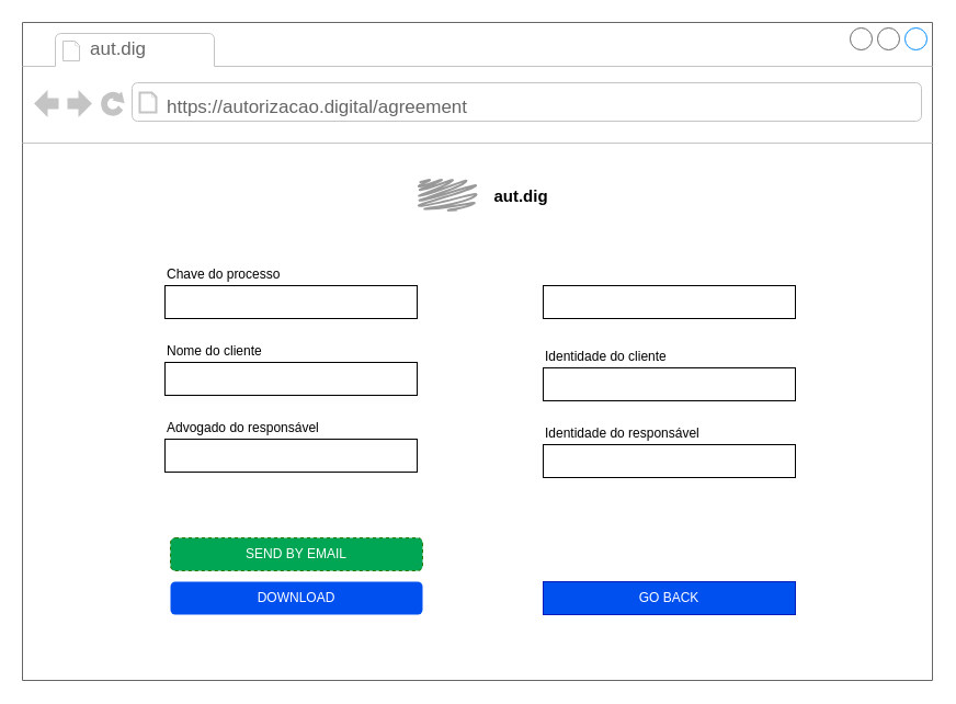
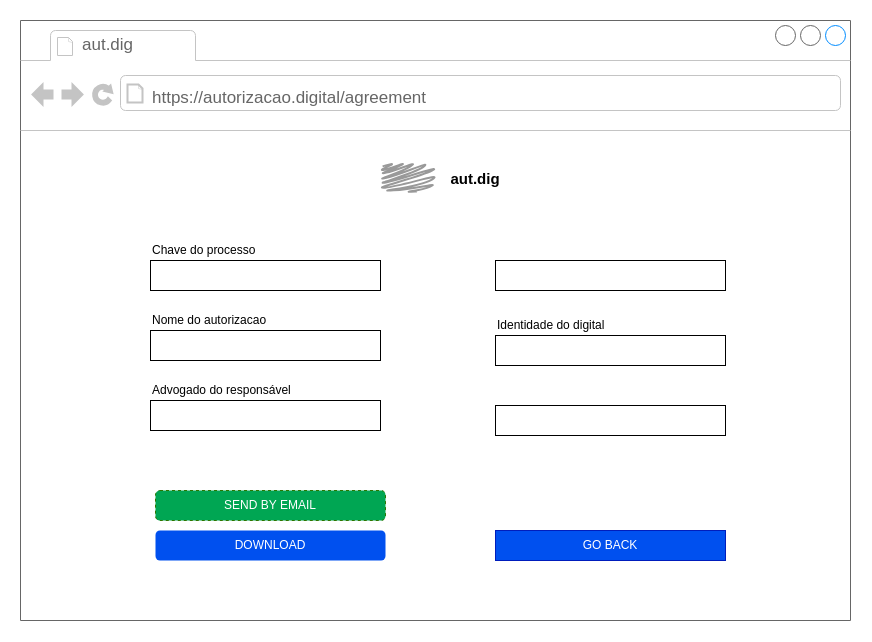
  <mxCell id="0" />
  <mxCell id="1" parent="0" />
  <mxCell id="2" value="" style="strokeWidth=1;shadow=0;dashed=0;align=center;html=1;shape=mxgraph.mockup.containers.browserWindow;rSize=0;strokeColor=#666666;strokeColor2=#008cff;strokeColor3=#c4c4c4;mainText=,;recursiveResize=0;" parent="1" vertex="1"><mxGeometry x="20" y="20" width="830" height="600" as="geometry" /></mxCell>
  <mxCell id="3" value="aut.dig" style="strokeWidth=1;shadow=0;dashed=0;align=center;html=1;shape=mxgraph.mockup.containers.anchor;fontSize=17;fontColor=#666666;align=left;" parent="2" vertex="1"><mxGeometry x="60" y="12" width="110" height="26" as="geometry" /></mxCell>
  <mxCell id="4" value="https://autorizacao.digital/agreement" style="strokeWidth=1;shadow=0;dashed=0;align=center;html=1;shape=mxgraph.mockup.containers.anchor;rSize=0;fontSize=17;fontColor=#666666;align=left;" parent="2" vertex="1"><mxGeometry x="130" y="60" width="410" height="35" as="geometry" /></mxCell>
  <mxCell id="5" value="" style="group" parent="2" vertex="1" connectable="0"><mxGeometry x="130" y="220" width="230" height="60" as="geometry" /></mxCell>
  <mxCell id="6" value="" style="group" parent="5" vertex="1" connectable="0"><mxGeometry width="230" height="60" as="geometry" /></mxCell>
  <mxCell id="7" value="" style="rounded=0;whiteSpace=wrap;html=1;align=left;" parent="6" vertex="1"><mxGeometry y="20" width="230" height="30" as="geometry" /></mxCell>
  <mxCell id="8" value="Chave do processo" style="text;html=1;strokeColor=none;fillColor=none;align=left;verticalAlign=middle;whiteSpace=wrap;rounded=0;" parent="6" vertex="1"><mxGeometry width="230" height="20" as="geometry" /></mxCell>
  <mxCell id="9" value="" style="group" vertex="1" connectable="0" parent="2"><mxGeometry x="130" y="290" width="230" height="60" as="geometry" /></mxCell>
  <mxCell id="10" value="" style="group" vertex="1" connectable="0" parent="9"><mxGeometry width="230" height="60" as="geometry" /></mxCell>
  <mxCell id="11" value="" style="rounded=0;whiteSpace=wrap;html=1;align=left;" vertex="1" parent="10"><mxGeometry y="20" width="230" height="30" as="geometry" /></mxCell>
- <mxCell id="12" value="Nome do cliente" style="text;html=1;strokeColor=none;fillColor=none;align=left;verticalAlign=middle;whiteSpace=wrap;rounded=0;" vertex="1" parent="10"><mxGeometry width="230" height="20" as="geometry" /></mxCell>
+ <mxCell id="12" value="Nome do autorizacao" style="text;html=1;strokeColor=none;fillColor=none;align=left;verticalAlign=middle;whiteSpace=wrap;rounded=0;" vertex="1" parent="10"><mxGeometry width="230" height="20" as="geometry" /></mxCell>
  <mxCell id="13" value="" style="group" vertex="1" connectable="0" parent="2"><mxGeometry x="130" y="360" width="230" height="60" as="geometry" /></mxCell>
  <mxCell id="14" value="" style="group" vertex="1" connectable="0" parent="13"><mxGeometry width="230" height="60" as="geometry" /></mxCell>
  <mxCell id="15" value="" style="rounded=0;whiteSpace=wrap;html=1;align=left;" vertex="1" parent="14"><mxGeometry y="20" width="230" height="30" as="geometry" /></mxCell>
  <mxCell id="16" value="Advogado do responsável" style="text;html=1;strokeColor=none;fillColor=none;align=left;verticalAlign=middle;whiteSpace=wrap;rounded=0;" vertex="1" parent="14"><mxGeometry width="230" height="20" as="geometry" /></mxCell>
  <mxCell id="17" value="" style="group" vertex="1" connectable="0" parent="2"><mxGeometry x="475" y="295" width="230" height="60" as="geometry" /></mxCell>
  <mxCell id="18" value="" style="group" vertex="1" connectable="0" parent="17"><mxGeometry width="230" height="60" as="geometry" /></mxCell>
  <mxCell id="19" value="" style="rounded=0;whiteSpace=wrap;html=1;align=left;" vertex="1" parent="18"><mxGeometry y="20" width="230" height="30" as="geometry" /></mxCell>
- <mxCell id="20" value="Identidade do cliente" style="text;html=1;strokeColor=none;fillColor=none;align=left;verticalAlign=middle;whiteSpace=wrap;rounded=0;" vertex="1" parent="18"><mxGeometry width="230" height="20" as="geometry" /></mxCell>
+ <mxCell id="20" value="Identidade do digital" style="text;html=1;strokeColor=none;fillColor=none;align=left;verticalAlign=middle;whiteSpace=wrap;rounded=0;" vertex="1" parent="18"><mxGeometry width="230" height="20" as="geometry" /></mxCell>
  <mxCell id="21" value="" style="group" vertex="1" connectable="0" parent="2"><mxGeometry x="475" y="365" width="230" height="60" as="geometry" /></mxCell>
  <mxCell id="22" value="" style="group" vertex="1" connectable="0" parent="21"><mxGeometry width="230" height="60" as="geometry" /></mxCell>
  <mxCell id="23" value="" style="rounded=0;whiteSpace=wrap;html=1;align=left;" vertex="1" parent="22"><mxGeometry y="20" width="230" height="30" as="geometry" /></mxCell>
- <mxCell id="24" value="Identidade do responsável" style="text;html=1;strokeColor=none;fillColor=none;align=left;verticalAlign=middle;whiteSpace=wrap;rounded=0;" vertex="1" parent="22"><mxGeometry width="230" height="20" as="geometry" /></mxCell>
  <mxCell id="25" value="&lt;font color=&quot;#ffffff&quot;&gt;SEND BY EMAIL&lt;/font&gt;" style="rounded=1;whiteSpace=wrap;html=1;align=center;strokeColor=#2D7600;fontColor=#ffffff;fillColor=#00A653;dashed=1;" parent="2" vertex="1"><mxGeometry x="135" y="470" width="230" height="30" as="geometry" /></mxCell>
  <mxCell id="26" value="&lt;font color=&quot;#ffffff&quot;&gt;DOWNLOAD&lt;/font&gt;" style="rounded=1;whiteSpace=wrap;html=1;align=center;fillColor=#0050ef;strokeColor=none;" parent="2" vertex="1"><mxGeometry x="135" y="510" width="230" height="30" as="geometry" /></mxCell>
  <mxCell id="27" value="&lt;font color=&quot;#ffffff&quot;&gt;GO BACK&lt;/font&gt;" style="whiteSpace=wrap;html=1;align=center;fillColor=#0050ef;strokeColor=#001DBC;fontColor=#ffffff;rounded=0;" parent="2" vertex="1"><mxGeometry x="475" y="510" width="230" height="30" as="geometry" /></mxCell>
  <mxCell id="28" value="&lt;b&gt;&lt;font style=&quot;font-size: 15px&quot;&gt;aut.dig&lt;/font&gt;&lt;/b&gt;" style="text;html=1;strokeColor=none;fillColor=none;align=center;verticalAlign=middle;whiteSpace=wrap;rounded=0;" vertex="1" parent="1"><mxGeometry x="455" y="168" width="40" height="20" as="geometry" /></mxCell>
  <mxCell id="29" value="" style="shape=mxgraph.mockup.markup.scratchOut;shadow=0;dashed=0;html=1;strokeColor=#999999;strokeWidth=2;" vertex="1" parent="1"><mxGeometry x="380" y="163" width="55" height="30" as="geometry" /></mxCell>
  <mxCell id="30" value="" style="group" vertex="1" connectable="0" parent="1"><mxGeometry x="495" y="240" width="230" height="60" as="geometry" /></mxCell>
  <mxCell id="31" value="" style="group" vertex="1" connectable="0" parent="30"><mxGeometry width="230" height="60" as="geometry" /></mxCell>
  <mxCell id="32" value="" style="rounded=0;whiteSpace=wrap;html=1;align=left;" vertex="1" parent="31"><mxGeometry y="20" width="230" height="30" as="geometry" /></mxCell>
